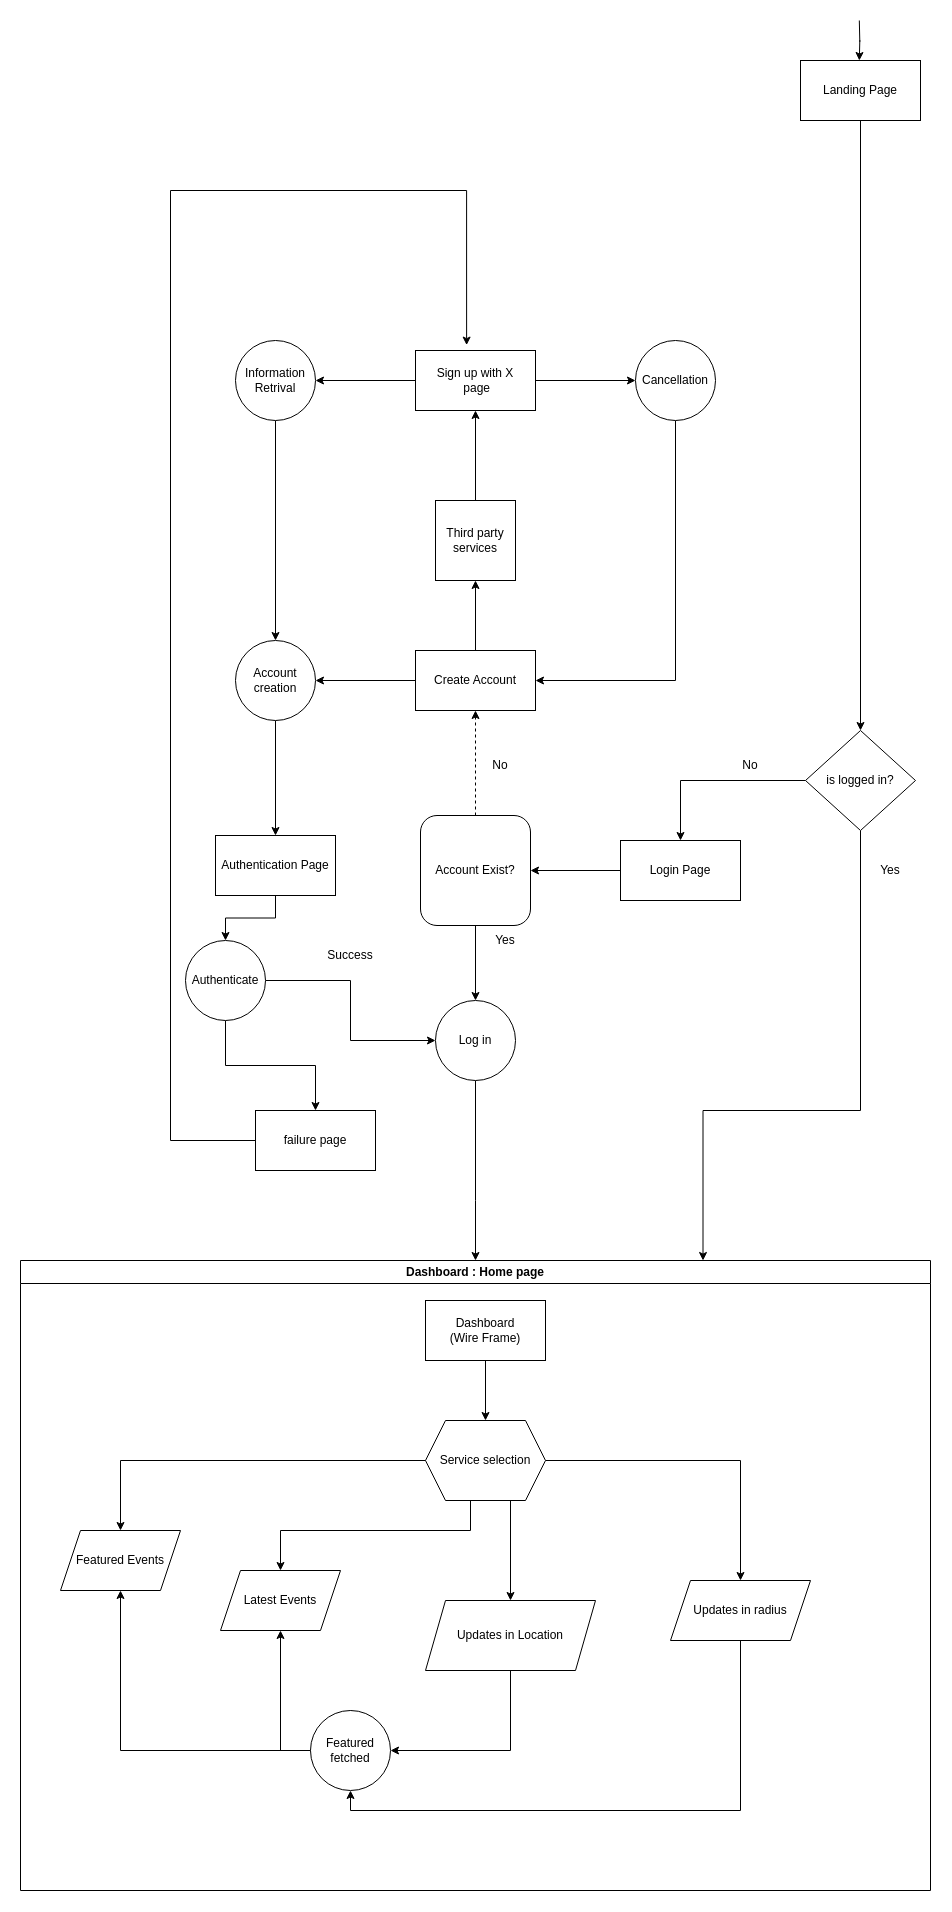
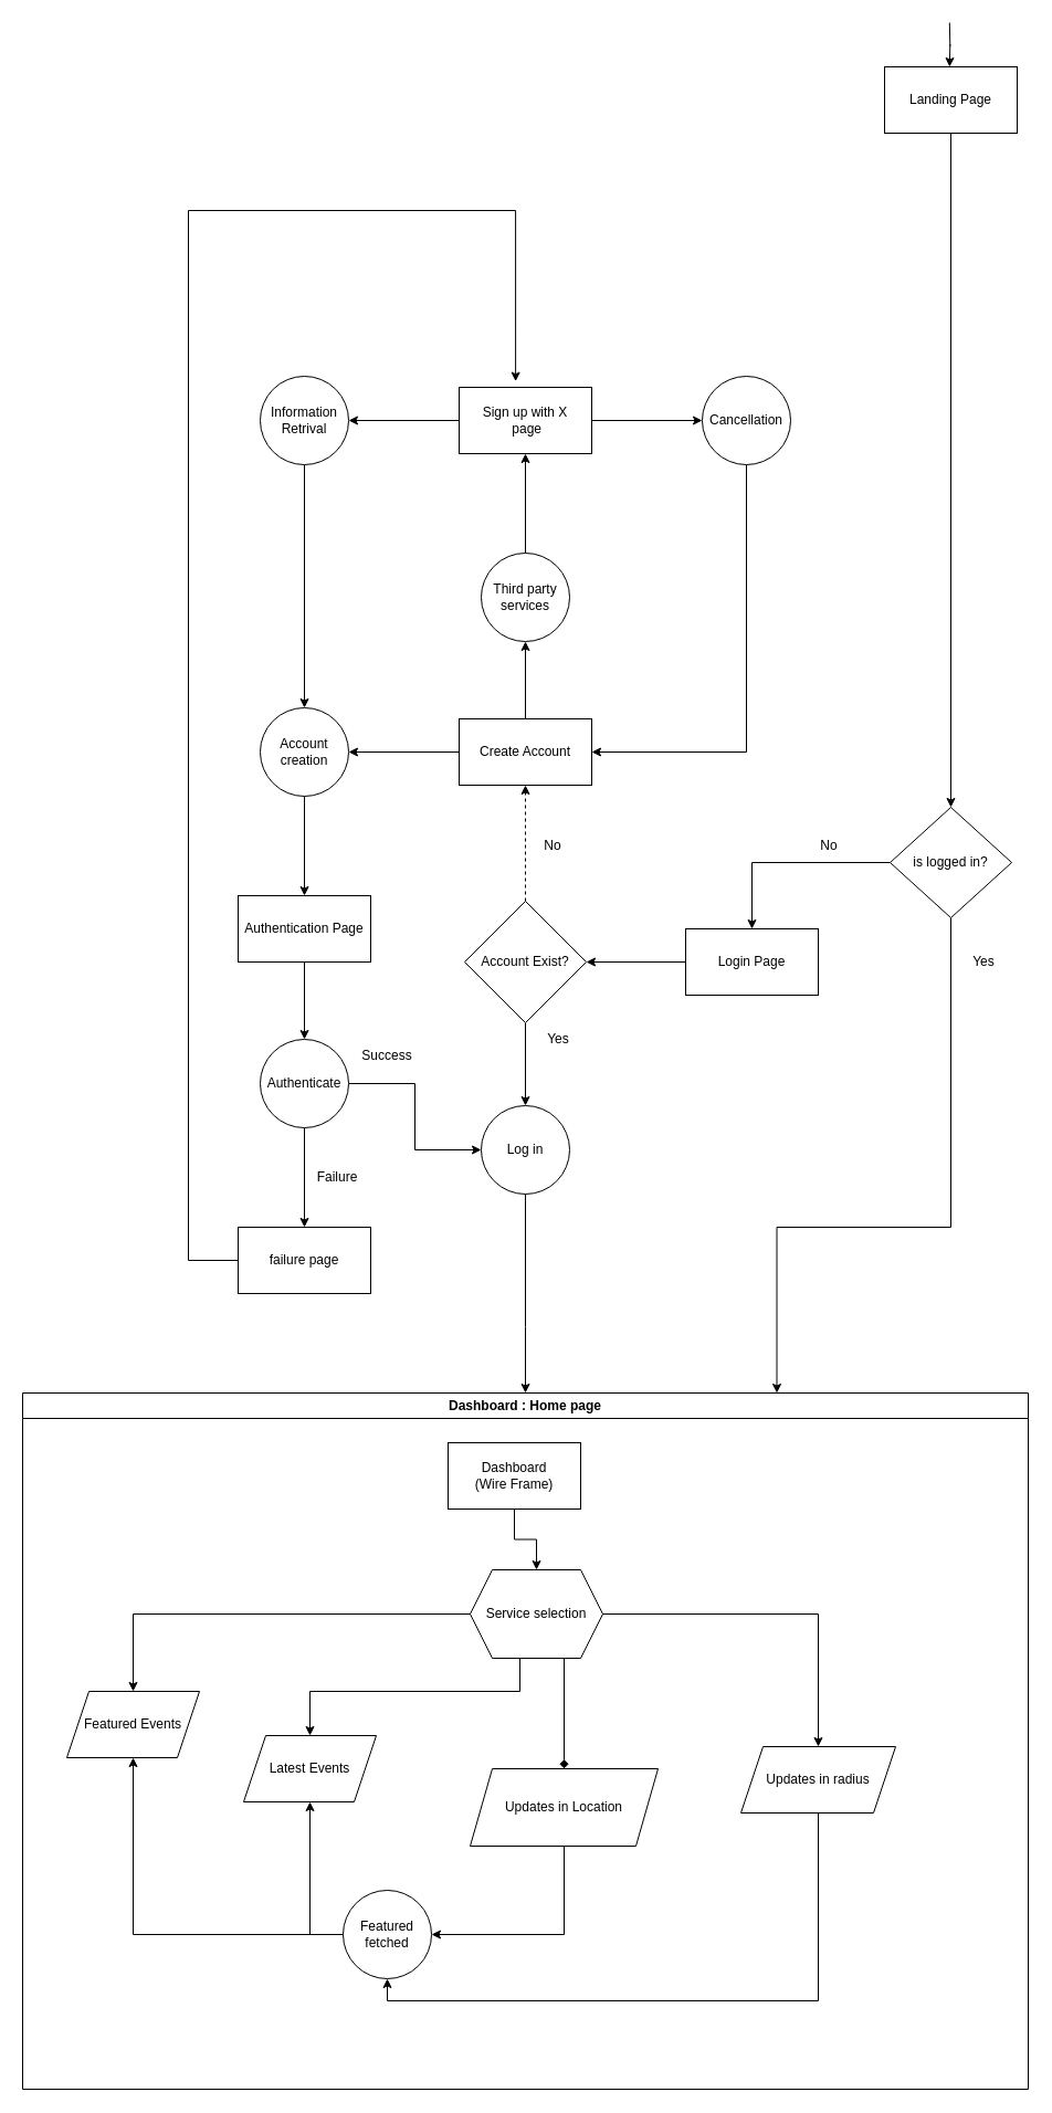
  <mxCell id="0" />
  <mxCell id="1" parent="0" />
  <mxCell id="2" style="edgeStyle=orthogonalEdgeStyle;rounded=0;orthogonalLoop=1;jettySize=auto;html=1;" edge="1" parent="1" source="3" target="6"><mxGeometry relative="1" as="geometry" /></mxCell>
  <mxCell id="3" value="Landing Page" style="rounded=0;whiteSpace=wrap;html=1;" vertex="1" parent="1"><mxGeometry x="800" y="60" width="120" height="60" as="geometry" /></mxCell>
  <mxCell id="4" value="" style="edgeStyle=orthogonalEdgeStyle;rounded=0;orthogonalLoop=1;jettySize=auto;html=1;" edge="1" parent="1" source="6" target="8"><mxGeometry relative="1" as="geometry" /></mxCell>
  <mxCell id="5" value="" style="edgeStyle=orthogonalEdgeStyle;rounded=0;orthogonalLoop=1;jettySize=auto;html=1;entryX=0.75;entryY=0;entryDx=0;entryDy=0;exitX=0.5;exitY=1;exitDx=0;exitDy=0;" edge="1" parent="1" source="6" target="43"><mxGeometry relative="1" as="geometry"><mxPoint x="860" y="840" as="sourcePoint" /><mxPoint x="930" y="1377.5" as="targetPoint" /><Array as="points"><mxPoint x="860" y="1110" /><mxPoint x="702" y="1110" /></Array></mxGeometry></mxCell>
  <mxCell id="6" value="is logged in?" style="rhombus;whiteSpace=wrap;html=1;rounded=0;" vertex="1" parent="1"><mxGeometry x="805" y="730" width="110" height="100" as="geometry" /></mxCell>
  <mxCell id="7" value="" style="edgeStyle=orthogonalEdgeStyle;rounded=0;orthogonalLoop=1;jettySize=auto;html=1;" edge="1" parent="1" source="8" target="11"><mxGeometry relative="1" as="geometry" /></mxCell>
  <mxCell id="8" value="Login Page" style="whiteSpace=wrap;html=1;rounded=0;" vertex="1" parent="1"><mxGeometry x="620" y="840" width="120" height="60" as="geometry" /></mxCell>
  <mxCell id="9" value="" style="edgeStyle=orthogonalEdgeStyle;rounded=0;orthogonalLoop=1;jettySize=auto;html=1;" edge="1" parent="1" source="11" target="13"><mxGeometry relative="1" as="geometry" /></mxCell>
  <mxCell id="10" value="" style="edgeStyle=orthogonalEdgeStyle;rounded=0;orthogonalLoop=1;jettySize=auto;html=1;dashed=1;" edge="1" parent="1" source="11" target="19"><mxGeometry relative="1" as="geometry" /></mxCell>
- <mxCell id="11" value="Account Exist?" style="whiteSpace=wrap;html=1;rounded=1;" vertex="1" parent="1"><mxGeometry x="420" y="815" width="110" height="110" as="geometry" /></mxCell>
+ <mxCell id="11" value="Account Exist?" style="rhombus;whiteSpace=wrap;html=1;rounded=0;" vertex="1" parent="1"><mxGeometry x="420" y="815" width="110" height="110" as="geometry" /></mxCell>
  <mxCell id="12" value="" style="edgeStyle=orthogonalEdgeStyle;rounded=0;orthogonalLoop=1;jettySize=auto;html=1;entryX=0.5;entryY=0;entryDx=0;entryDy=0;" edge="1" parent="1" source="13" target="43"><mxGeometry relative="1" as="geometry"><Array as="points"><mxPoint x="475" y="1200" /><mxPoint x="475" y="1200" /></Array></mxGeometry></mxCell>
  <mxCell id="13" value="Log in" style="ellipse;whiteSpace=wrap;html=1;rounded=0;" vertex="1" parent="1"><mxGeometry x="435" y="1000" width="80" height="80" as="geometry" /></mxCell>
  <mxCell id="14" value="No" style="text;html=1;strokeColor=none;fillColor=none;align=center;verticalAlign=middle;whiteSpace=wrap;rounded=0;" vertex="1" parent="1"><mxGeometry x="720" y="750" width="60" height="30" as="geometry" /></mxCell>
  <mxCell id="15" value="" style="edgeStyle=orthogonalEdgeStyle;rounded=0;orthogonalLoop=1;jettySize=auto;html=1;" edge="1" parent="1"><mxGeometry relative="1" as="geometry"><mxPoint x="858.82" y="20" as="sourcePoint" /><mxPoint x="858.82" y="60" as="targetPoint" /></mxGeometry></mxCell>
  <mxCell id="16" value="No" style="text;html=1;strokeColor=none;fillColor=none;align=center;verticalAlign=middle;whiteSpace=wrap;rounded=0;" vertex="1" parent="1"><mxGeometry x="470" y="750" width="60" height="30" as="geometry" /></mxCell>
  <mxCell id="17" value="" style="edgeStyle=orthogonalEdgeStyle;rounded=0;orthogonalLoop=1;jettySize=auto;html=1;" edge="1" parent="1" source="19" target="21"><mxGeometry relative="1" as="geometry" /></mxCell>
  <mxCell id="18" value="" style="edgeStyle=orthogonalEdgeStyle;rounded=0;orthogonalLoop=1;jettySize=auto;html=1;" edge="1" parent="1" source="19" target="28"><mxGeometry relative="1" as="geometry" /></mxCell>
  <mxCell id="19" value="Create Account" style="whiteSpace=wrap;html=1;rounded=0;" vertex="1" parent="1"><mxGeometry x="415" y="650" width="120" height="60" as="geometry" /></mxCell>
  <mxCell id="20" value="" style="edgeStyle=orthogonalEdgeStyle;rounded=0;orthogonalLoop=1;jettySize=auto;html=1;" edge="1" parent="1" source="21" target="23"><mxGeometry relative="1" as="geometry" /></mxCell>
  <mxCell id="21" value="Account creation" style="ellipse;whiteSpace=wrap;html=1;rounded=0;" vertex="1" parent="1"><mxGeometry x="235" y="640" width="80" height="80" as="geometry" /></mxCell>
  <mxCell id="22" value="" style="edgeStyle=orthogonalEdgeStyle;rounded=0;orthogonalLoop=1;jettySize=auto;html=1;" edge="1" parent="1" source="23" target="26"><mxGeometry relative="1" as="geometry" /></mxCell>
- <mxCell id="23" value="Authentication Page" style="whiteSpace=wrap;html=1;rounded=0;" vertex="1" parent="1"><mxGeometry x="215" y="835" width="120" height="60" as="geometry" /></mxCell>
+ <mxCell id="23" value="Authentication Page" style="whiteSpace=wrap;html=1;rounded=0;" vertex="1" parent="1"><mxGeometry x="215" y="810" width="120" height="60" as="geometry" /></mxCell>
  <mxCell id="24" style="edgeStyle=orthogonalEdgeStyle;rounded=0;orthogonalLoop=1;jettySize=auto;html=1;exitX=1;exitY=0.5;exitDx=0;exitDy=0;" edge="1" parent="1" source="26" target="13"><mxGeometry relative="1" as="geometry" /></mxCell>
  <mxCell id="25" value="" style="edgeStyle=orthogonalEdgeStyle;rounded=0;orthogonalLoop=1;jettySize=auto;html=1;" edge="1" parent="1" source="26" target="37"><mxGeometry relative="1" as="geometry" /></mxCell>
- <mxCell id="26" value="Authenticate" style="ellipse;whiteSpace=wrap;html=1;rounded=0;" vertex="1" parent="1"><mxGeometry x="185" y="940" width="80" height="80" as="geometry" /></mxCell>
+ <mxCell id="26" value="Authenticate" style="ellipse;whiteSpace=wrap;html=1;rounded=0;" vertex="1" parent="1"><mxGeometry x="235" y="940" width="80" height="80" as="geometry" /></mxCell>
  <mxCell id="27" value="" style="edgeStyle=orthogonalEdgeStyle;rounded=0;orthogonalLoop=1;jettySize=auto;html=1;" edge="1" parent="1" source="28" target="32"><mxGeometry relative="1" as="geometry" /></mxCell>
- <mxCell id="28" value="Third party services" style="whiteSpace=wrap;html=1;rounded=0;" vertex="1" parent="1"><mxGeometry x="435" y="500" width="80" height="80" as="geometry" /></mxCell>
+ <mxCell id="28" value="Third party services" style="ellipse;whiteSpace=wrap;html=1;rounded=0;" vertex="1" parent="1"><mxGeometry x="435" y="500" width="80" height="80" as="geometry" /></mxCell>
  <mxCell id="29" value="" style="edgeStyle=orthogonalEdgeStyle;rounded=0;orthogonalLoop=1;jettySize=auto;html=1;" edge="1" parent="1" source="32" target="34"><mxGeometry relative="1" as="geometry" /></mxCell>
  <mxCell id="30" style="edgeStyle=orthogonalEdgeStyle;rounded=0;orthogonalLoop=1;jettySize=auto;html=1;exitX=0.5;exitY=0;exitDx=0;exitDy=0;entryX=0.5;entryY=0;entryDx=0;entryDy=0;" edge="1" parent="1" source="32" target="32"><mxGeometry relative="1" as="geometry"><mxPoint x="475.059" y="290" as="targetPoint" /></mxGeometry></mxCell>
  <mxCell id="31" value="" style="edgeStyle=orthogonalEdgeStyle;rounded=0;orthogonalLoop=1;jettySize=auto;html=1;" edge="1" parent="1" source="32" target="39"><mxGeometry relative="1" as="geometry" /></mxCell>
  <mxCell id="32" value="Sign up with X&lt;br&gt;&amp;nbsp;page" style="whiteSpace=wrap;html=1;rounded=0;" vertex="1" parent="1"><mxGeometry x="415" y="350" width="120" height="60" as="geometry" /></mxCell>
  <mxCell id="33" style="edgeStyle=orthogonalEdgeStyle;rounded=0;orthogonalLoop=1;jettySize=auto;html=1;entryX=0.5;entryY=0;entryDx=0;entryDy=0;" edge="1" parent="1" source="34" target="21"><mxGeometry relative="1" as="geometry" /></mxCell>
  <mxCell id="34" value="Information&lt;br&gt;Retrival" style="ellipse;whiteSpace=wrap;html=1;rounded=0;" vertex="1" parent="1"><mxGeometry x="235" y="340" width="80" height="80" as="geometry" /></mxCell>
  <mxCell id="35" value="Success" style="text;html=1;strokeColor=none;fillColor=none;align=center;verticalAlign=middle;whiteSpace=wrap;rounded=0;" vertex="1" parent="1"><mxGeometry x="320" y="940" width="60" height="30" as="geometry" /></mxCell>
  <mxCell id="36" style="edgeStyle=orthogonalEdgeStyle;rounded=0;orthogonalLoop=1;jettySize=auto;html=1;entryX=0.426;entryY=-0.09;entryDx=0;entryDy=0;entryPerimeter=0;" edge="1" parent="1" source="37" target="32"><mxGeometry relative="1" as="geometry"><mxPoint x="480" y="270" as="targetPoint" /><Array as="points"><mxPoint x="170" y="1140" /><mxPoint x="170" y="190" /><mxPoint x="466" y="190" /></Array></mxGeometry></mxCell>
- <mxCell id="37" value="failure page" style="whiteSpace=wrap;html=1;rounded=0;" vertex="1" parent="1"><mxGeometry x="255" y="1110" width="120" height="60" as="geometry" /></mxCell>
+ <mxCell id="37" value="failure page" style="whiteSpace=wrap;html=1;rounded=0;" vertex="1" parent="1"><mxGeometry x="215" y="1110" width="120" height="60" as="geometry" /></mxCell>
  <mxCell id="38" style="edgeStyle=orthogonalEdgeStyle;rounded=0;orthogonalLoop=1;jettySize=auto;html=1;entryX=1;entryY=0.5;entryDx=0;entryDy=0;" edge="1" parent="1" source="39" target="19"><mxGeometry relative="1" as="geometry"><Array as="points"><mxPoint x="675" y="680" /></Array></mxGeometry></mxCell>
  <mxCell id="39" value="Cancellation" style="ellipse;whiteSpace=wrap;html=1;rounded=0;" vertex="1" parent="1"><mxGeometry x="635" y="340" width="80" height="80" as="geometry" /></mxCell>
+ <mxCell id="40" value="Failure" style="text;html=1;strokeColor=none;fillColor=none;align=center;verticalAlign=middle;whiteSpace=wrap;rounded=0;" vertex="1" parent="1"><mxGeometry x="275" y="1050" width="60" height="30" as="geometry" /></mxCell>
  <mxCell id="41" value="Yes" style="text;html=1;strokeColor=none;fillColor=none;align=center;verticalAlign=middle;whiteSpace=wrap;rounded=0;" vertex="1" parent="1"><mxGeometry x="860" y="855" width="60" height="30" as="geometry" /></mxCell>
  <mxCell id="42" value="Yes" style="text;html=1;strokeColor=none;fillColor=none;align=center;verticalAlign=middle;whiteSpace=wrap;rounded=0;" vertex="1" parent="1"><mxGeometry x="475" y="925" width="60" height="30" as="geometry" /></mxCell>
  <mxCell id="43" value="Dashboard : Home page" style="swimlane;whiteSpace=wrap;html=1;" vertex="1" parent="1"><mxGeometry x="20" y="1260" width="910" height="630" as="geometry" /></mxCell>
  <mxCell id="44" value="" style="edgeStyle=orthogonalEdgeStyle;rounded=0;orthogonalLoop=1;jettySize=auto;html=1;entryX=0.5;entryY=0;entryDx=0;entryDy=0;" edge="1" parent="43" source="51" target="48"><mxGeometry relative="1" as="geometry"><mxPoint x="465" y="140" as="targetPoint" /></mxGeometry></mxCell>
  <mxCell id="45" style="edgeStyle=orthogonalEdgeStyle;rounded=0;orthogonalLoop=1;jettySize=auto;html=1;exitX=0.375;exitY=1;exitDx=0;exitDy=0;entryX=0.5;entryY=0;entryDx=0;entryDy=0;" edge="1" parent="43" source="48" target="52"><mxGeometry relative="1" as="geometry"><mxPoint x="260" y="320" as="targetPoint" /><Array as="points"><mxPoint x="450" y="270" /><mxPoint x="260" y="270" /></Array></mxGeometry></mxCell>
- <mxCell id="46" style="edgeStyle=orthogonalEdgeStyle;rounded=0;orthogonalLoop=1;jettySize=auto;html=1;exitX=0.625;exitY=1;exitDx=0;exitDy=0;entryX=0.5;entryY=0;entryDx=0;entryDy=0;" edge="1" parent="43" source="48" target="54"><mxGeometry relative="1" as="geometry"><mxPoint x="580" y="320" as="targetPoint" /><Array as="points"><mxPoint x="490" y="240" /></Array></mxGeometry></mxCell>
+ <mxCell id="46" style="edgeStyle=orthogonalEdgeStyle;rounded=0;orthogonalLoop=1;jettySize=auto;html=1;exitX=0.625;exitY=1;exitDx=0;exitDy=0;entryX=0.5;entryY=0;entryDx=0;entryDy=0;endArrow=diamond;" edge="1" parent="43" source="48" target="54"><mxGeometry relative="1" as="geometry"><mxPoint x="580" y="320" as="targetPoint" /><Array as="points"><mxPoint x="490" y="240" /></Array></mxGeometry></mxCell>
  <mxCell id="47" style="edgeStyle=orthogonalEdgeStyle;rounded=0;orthogonalLoop=1;jettySize=auto;html=1;exitX=1;exitY=0.5;exitDx=0;exitDy=0;entryX=0.5;entryY=0;entryDx=0;entryDy=0;" edge="1" parent="43" source="48" target="56"><mxGeometry relative="1" as="geometry"><mxPoint x="680" y="290" as="targetPoint" /></mxGeometry></mxCell>
  <mxCell id="48" value="Service selection" style="shape=hexagon;perimeter=hexagonPerimeter2;whiteSpace=wrap;html=1;fixedSize=1;" vertex="1" parent="43"><mxGeometry x="405" y="160" width="120" height="80" as="geometry" /></mxCell>
  <mxCell id="49" value="Featured Events" style="shape=parallelogram;perimeter=parallelogramPerimeter;whiteSpace=wrap;html=1;fixedSize=1;" vertex="1" parent="43"><mxGeometry x="40" y="270" width="120" height="60" as="geometry" /></mxCell>
  <mxCell id="50" style="edgeStyle=orthogonalEdgeStyle;rounded=0;orthogonalLoop=1;jettySize=auto;html=1;" edge="1" parent="43" source="48" target="49"><mxGeometry relative="1" as="geometry"><mxPoint x="180" y="270" as="targetPoint" /></mxGeometry></mxCell>
- <mxCell id="51" value="Dashboard&lt;br&gt;(Wire Frame)" style="whiteSpace=wrap;html=1;rounded=0;" vertex="1" parent="43"><mxGeometry x="405" y="40" width="120" height="60" as="geometry" /></mxCell>
+ <mxCell id="51" value="Dashboard&lt;br&gt;(Wire Frame)" style="whiteSpace=wrap;html=1;rounded=0;" vertex="1" parent="43"><mxGeometry x="385" y="45" width="120" height="60" as="geometry" /></mxCell>
  <mxCell id="52" value="Latest Events" style="shape=parallelogram;perimeter=parallelogramPerimeter;whiteSpace=wrap;html=1;fixedSize=1;" vertex="1" parent="43"><mxGeometry x="200" y="310" width="120" height="60" as="geometry" /></mxCell>
  <mxCell id="53" style="edgeStyle=orthogonalEdgeStyle;rounded=0;orthogonalLoop=1;jettySize=auto;html=1;exitX=0.5;exitY=1;exitDx=0;exitDy=0;entryX=1;entryY=0.5;entryDx=0;entryDy=0;" edge="1" parent="43" source="54" target="59"><mxGeometry relative="1" as="geometry" /></mxCell>
  <mxCell id="54" value="Updates in Location" style="shape=parallelogram;perimeter=parallelogramPerimeter;whiteSpace=wrap;html=1;fixedSize=1;" vertex="1" parent="43"><mxGeometry x="405" y="340" width="170" height="70" as="geometry" /></mxCell>
  <mxCell id="55" style="edgeStyle=orthogonalEdgeStyle;rounded=0;orthogonalLoop=1;jettySize=auto;html=1;exitX=0.5;exitY=1;exitDx=0;exitDy=0;entryX=0.5;entryY=1;entryDx=0;entryDy=0;" edge="1" parent="43" source="56" target="59"><mxGeometry relative="1" as="geometry" /></mxCell>
  <mxCell id="56" value="Updates in radius" style="shape=parallelogram;perimeter=parallelogramPerimeter;whiteSpace=wrap;html=1;fixedSize=1;" vertex="1" parent="43"><mxGeometry x="650" y="320" width="140" height="60" as="geometry" /></mxCell>
  <mxCell id="57" style="edgeStyle=orthogonalEdgeStyle;rounded=0;orthogonalLoop=1;jettySize=auto;html=1;exitX=0;exitY=0.5;exitDx=0;exitDy=0;entryX=0.5;entryY=1;entryDx=0;entryDy=0;" edge="1" parent="43" source="59" target="49"><mxGeometry relative="1" as="geometry" /></mxCell>
  <mxCell id="58" style="edgeStyle=orthogonalEdgeStyle;rounded=0;orthogonalLoop=1;jettySize=auto;html=1;exitX=0.5;exitY=0;exitDx=0;exitDy=0;entryX=0.5;entryY=1;entryDx=0;entryDy=0;" edge="1" parent="43" source="59" target="52"><mxGeometry relative="1" as="geometry"><Array as="points"><mxPoint x="330" y="490" /><mxPoint x="260" y="490" /></Array></mxGeometry></mxCell>
  <mxCell id="59" value="Featured fetched" style="ellipse;whiteSpace=wrap;html=1;aspect=fixed;" vertex="1" parent="43"><mxGeometry x="290" y="450" width="80" height="80" as="geometry" /></mxCell>
